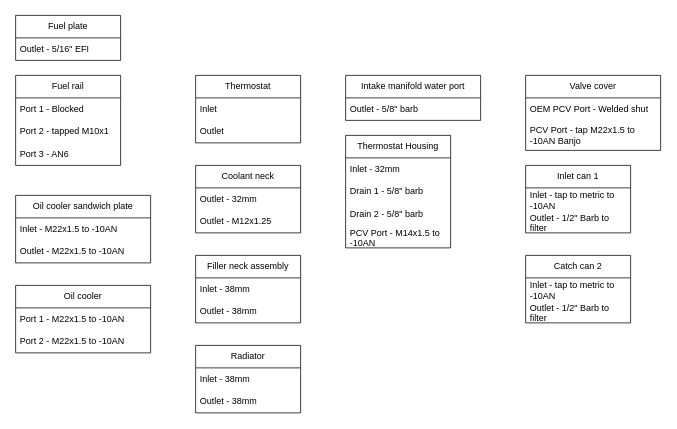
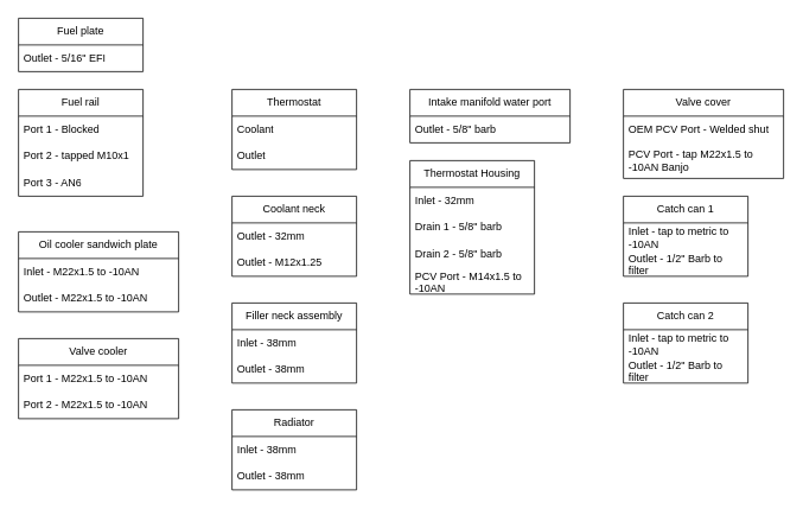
  <mxCell id="0" />
  <mxCell id="1" parent="0" />
  <mxCell id="2" value="Radiator" style="swimlane;fontStyle=0;childLayout=stackLayout;horizontal=1;startSize=30;horizontalStack=0;resizeParent=1;resizeParentMax=0;resizeLast=0;collapsible=1;marginBottom=0;whiteSpace=wrap;html=1;" vertex="1" parent="1"><mxGeometry x="260" y="460" width="140" height="90" as="geometry" /></mxCell>
  <mxCell id="3" value="Inlet - 38mm" style="text;strokeColor=none;fillColor=none;align=left;verticalAlign=middle;spacingLeft=4;spacingRight=4;overflow=hidden;points=[[0,0.5],[1,0.5]];portConstraint=eastwest;rotatable=0;whiteSpace=wrap;html=1;" vertex="1" parent="2"><mxGeometry y="30" width="140" height="30" as="geometry" /></mxCell>
  <mxCell id="4" value="Outlet - 38mm&lt;br&gt;" style="text;strokeColor=none;fillColor=none;align=left;verticalAlign=middle;spacingLeft=4;spacingRight=4;overflow=hidden;points=[[0,0.5],[1,0.5]];portConstraint=eastwest;rotatable=0;whiteSpace=wrap;html=1;" vertex="1" parent="2"><mxGeometry y="60" width="140" height="30" as="geometry" /></mxCell>
  <mxCell id="5" value="Coolant neck" style="swimlane;fontStyle=0;childLayout=stackLayout;horizontal=1;startSize=30;horizontalStack=0;resizeParent=1;resizeParentMax=0;resizeLast=0;collapsible=1;marginBottom=0;whiteSpace=wrap;html=1;" vertex="1" parent="1"><mxGeometry x="260" y="220" width="140" height="90" as="geometry" /></mxCell>
  <mxCell id="6" value="Outlet - 32mm" style="text;strokeColor=none;fillColor=none;align=left;verticalAlign=middle;spacingLeft=4;spacingRight=4;overflow=hidden;points=[[0,0.5],[1,0.5]];portConstraint=eastwest;rotatable=0;whiteSpace=wrap;html=1;" vertex="1" parent="5"><mxGeometry y="30" width="140" height="30" as="geometry" /></mxCell>
  <mxCell id="7" value="Outlet - M12x1.25" style="text;strokeColor=none;fillColor=none;align=left;verticalAlign=middle;spacingLeft=4;spacingRight=4;overflow=hidden;points=[[0,0.5],[1,0.5]];portConstraint=eastwest;rotatable=0;whiteSpace=wrap;html=1;" vertex="1" parent="5"><mxGeometry y="60" width="140" height="30" as="geometry" /></mxCell>
- <mxCell id="8" value="Inlet can 1" style="swimlane;fontStyle=0;childLayout=stackLayout;horizontal=1;startSize=30;horizontalStack=0;resizeParent=1;resizeParentMax=0;resizeLast=0;collapsible=1;marginBottom=0;whiteSpace=wrap;html=1;" vertex="1" parent="1"><mxGeometry x="700" y="220" width="140" height="90" as="geometry" /></mxCell>
+ <mxCell id="8" value="Catch can 1" style="swimlane;fontStyle=0;childLayout=stackLayout;horizontal=1;startSize=30;horizontalStack=0;resizeParent=1;resizeParentMax=0;resizeLast=0;collapsible=1;marginBottom=0;whiteSpace=wrap;html=1;" vertex="1" parent="1"><mxGeometry x="700" y="220" width="140" height="90" as="geometry" /></mxCell>
  <mxCell id="9" value="Inlet - tap to metric to -10AN" style="text;strokeColor=none;fillColor=none;align=left;verticalAlign=middle;spacingLeft=4;spacingRight=4;overflow=hidden;points=[[0,0.5],[1,0.5]];portConstraint=eastwest;rotatable=0;whiteSpace=wrap;html=1;" vertex="1" parent="8"><mxGeometry y="30" width="140" height="30" as="geometry" /></mxCell>
  <mxCell id="10" value="Outlet - 1/2&quot; Barb to filter" style="text;strokeColor=none;fillColor=none;align=left;verticalAlign=middle;spacingLeft=4;spacingRight=4;overflow=hidden;points=[[0,0.5],[1,0.5]];portConstraint=eastwest;rotatable=0;whiteSpace=wrap;html=1;" vertex="1" parent="8"><mxGeometry y="60" width="140" height="30" as="geometry" /></mxCell>
  <mxCell id="11" value="Catch can 2" style="swimlane;fontStyle=0;childLayout=stackLayout;horizontal=1;startSize=30;horizontalStack=0;resizeParent=1;resizeParentMax=0;resizeLast=0;collapsible=1;marginBottom=0;whiteSpace=wrap;html=1;" vertex="1" parent="1"><mxGeometry x="700" y="340" width="140" height="90" as="geometry" /></mxCell>
  <mxCell id="12" value="Inlet - tap to metric to -10AN" style="text;strokeColor=none;fillColor=none;align=left;verticalAlign=middle;spacingLeft=4;spacingRight=4;overflow=hidden;points=[[0,0.5],[1,0.5]];portConstraint=eastwest;rotatable=0;whiteSpace=wrap;html=1;" vertex="1" parent="11"><mxGeometry y="30" width="140" height="30" as="geometry" /></mxCell>
  <mxCell id="13" value="Outlet - 1/2&quot; Barb to filter" style="text;strokeColor=none;fillColor=none;align=left;verticalAlign=middle;spacingLeft=4;spacingRight=4;overflow=hidden;points=[[0,0.5],[1,0.5]];portConstraint=eastwest;rotatable=0;whiteSpace=wrap;html=1;" vertex="1" parent="11"><mxGeometry y="60" width="140" height="30" as="geometry" /></mxCell>
  <mxCell id="14" value="Fuel plate" style="swimlane;fontStyle=0;childLayout=stackLayout;horizontal=1;startSize=30;horizontalStack=0;resizeParent=1;resizeParentMax=0;resizeLast=0;collapsible=1;marginBottom=0;whiteSpace=wrap;html=1;" vertex="1" parent="1"><mxGeometry x="20" y="20" width="140" height="60" as="geometry" /></mxCell>
  <mxCell id="15" value="Outlet - 5/16&quot; EFI" style="text;strokeColor=none;fillColor=none;align=left;verticalAlign=middle;spacingLeft=4;spacingRight=4;overflow=hidden;points=[[0,0.5],[1,0.5]];portConstraint=eastwest;rotatable=0;whiteSpace=wrap;html=1;" vertex="1" parent="14"><mxGeometry y="30" width="140" height="30" as="geometry" /></mxCell>
  <mxCell id="16" value="Fuel rail" style="swimlane;fontStyle=0;childLayout=stackLayout;horizontal=1;startSize=30;horizontalStack=0;resizeParent=1;resizeParentMax=0;resizeLast=0;collapsible=1;marginBottom=0;whiteSpace=wrap;html=1;" vertex="1" parent="1"><mxGeometry x="20" y="100" width="140" height="120" as="geometry" /></mxCell>
  <mxCell id="17" value="Port 1 - Blocked" style="text;strokeColor=none;fillColor=none;align=left;verticalAlign=middle;spacingLeft=4;spacingRight=4;overflow=hidden;points=[[0,0.5],[1,0.5]];portConstraint=eastwest;rotatable=0;whiteSpace=wrap;html=1;" vertex="1" parent="16"><mxGeometry y="30" width="140" height="30" as="geometry" /></mxCell>
  <mxCell id="18" value="Port 2 - tapped M10x1" style="text;strokeColor=none;fillColor=none;align=left;verticalAlign=middle;spacingLeft=4;spacingRight=4;overflow=hidden;points=[[0,0.5],[1,0.5]];portConstraint=eastwest;rotatable=0;whiteSpace=wrap;html=1;" vertex="1" parent="16"><mxGeometry y="60" width="140" height="30" as="geometry" /></mxCell>
  <mxCell id="19" value="Port 3 - AN6" style="text;strokeColor=none;fillColor=none;align=left;verticalAlign=middle;spacingLeft=4;spacingRight=4;overflow=hidden;points=[[0,0.5],[1,0.5]];portConstraint=eastwest;rotatable=0;whiteSpace=wrap;html=1;" vertex="1" parent="16"><mxGeometry y="90" width="140" height="30" as="geometry" /></mxCell>
  <mxCell id="20" value="Thermostat Housing" style="swimlane;fontStyle=0;childLayout=stackLayout;horizontal=1;startSize=30;horizontalStack=0;resizeParent=1;resizeParentMax=0;resizeLast=0;collapsible=1;marginBottom=0;whiteSpace=wrap;html=1;" vertex="1" parent="1"><mxGeometry x="460" y="180" width="140" height="150" as="geometry" /></mxCell>
  <mxCell id="21" value="Inlet - 32mm" style="text;strokeColor=none;fillColor=none;align=left;verticalAlign=middle;spacingLeft=4;spacingRight=4;overflow=hidden;points=[[0,0.5],[1,0.5]];portConstraint=eastwest;rotatable=0;whiteSpace=wrap;html=1;" vertex="1" parent="20"><mxGeometry y="30" width="140" height="30" as="geometry" /></mxCell>
  <mxCell id="22" value="Drain 1 - 5/8&quot; barb" style="text;strokeColor=none;fillColor=none;align=left;verticalAlign=middle;spacingLeft=4;spacingRight=4;overflow=hidden;points=[[0,0.5],[1,0.5]];portConstraint=eastwest;rotatable=0;whiteSpace=wrap;html=1;" vertex="1" parent="20"><mxGeometry y="60" width="140" height="30" as="geometry" /></mxCell>
  <mxCell id="23" value="Drain 2 - 5/8&quot; barb" style="text;strokeColor=none;fillColor=none;align=left;verticalAlign=middle;spacingLeft=4;spacingRight=4;overflow=hidden;points=[[0,0.5],[1,0.5]];portConstraint=eastwest;rotatable=0;whiteSpace=wrap;html=1;" vertex="1" parent="20"><mxGeometry y="90" width="140" height="30" as="geometry" /></mxCell>
  <mxCell id="24" value="PCV Port - M14x1.5 to -10AN" style="text;strokeColor=none;fillColor=none;align=left;verticalAlign=middle;spacingLeft=4;spacingRight=4;overflow=hidden;points=[[0,0.5],[1,0.5]];portConstraint=eastwest;rotatable=0;whiteSpace=wrap;html=1;" vertex="1" parent="20"><mxGeometry y="120" width="140" height="30" as="geometry" /></mxCell>
  <mxCell id="25" value="Valve cover" style="swimlane;fontStyle=0;childLayout=stackLayout;horizontal=1;startSize=30;horizontalStack=0;resizeParent=1;resizeParentMax=0;resizeLast=0;collapsible=1;marginBottom=0;whiteSpace=wrap;html=1;" vertex="1" parent="1"><mxGeometry x="700" y="100" width="180" height="100" as="geometry" /></mxCell>
  <mxCell id="26" value="OEM PCV Port - Welded shut" style="text;strokeColor=none;fillColor=none;align=left;verticalAlign=middle;spacingLeft=4;spacingRight=4;overflow=hidden;points=[[0,0.5],[1,0.5]];portConstraint=eastwest;rotatable=0;whiteSpace=wrap;html=1;" vertex="1" parent="25"><mxGeometry y="30" width="180" height="30" as="geometry" /></mxCell>
  <mxCell id="27" value="PCV Port - tap M22x1.5 to -10AN Banjo" style="text;strokeColor=none;fillColor=none;align=left;verticalAlign=middle;spacingLeft=4;spacingRight=4;overflow=hidden;points=[[0,0.5],[1,0.5]];portConstraint=eastwest;rotatable=0;whiteSpace=wrap;html=1;" vertex="1" parent="25"><mxGeometry y="60" width="180" height="40" as="geometry" /></mxCell>
- <mxCell id="28" value="Oil cooler" style="swimlane;fontStyle=0;childLayout=stackLayout;horizontal=1;startSize=30;horizontalStack=0;resizeParent=1;resizeParentMax=0;resizeLast=0;collapsible=1;marginBottom=0;whiteSpace=wrap;html=1;" vertex="1" parent="1"><mxGeometry x="20" y="380" width="180" height="90" as="geometry" /></mxCell>
+ <mxCell id="28" value="Valve cooler" style="swimlane;fontStyle=0;childLayout=stackLayout;horizontal=1;startSize=30;horizontalStack=0;resizeParent=1;resizeParentMax=0;resizeLast=0;collapsible=1;marginBottom=0;whiteSpace=wrap;html=1;" vertex="1" parent="1"><mxGeometry x="20" y="380" width="180" height="90" as="geometry" /></mxCell>
  <mxCell id="29" value="Port 1 - M22x1.5 to -10AN" style="text;strokeColor=none;fillColor=none;align=left;verticalAlign=middle;spacingLeft=4;spacingRight=4;overflow=hidden;points=[[0,0.5],[1,0.5]];portConstraint=eastwest;rotatable=0;whiteSpace=wrap;html=1;" vertex="1" parent="28"><mxGeometry y="30" width="180" height="30" as="geometry" /></mxCell>
  <mxCell id="30" value="Port 2 - M22x1.5 to -10AN" style="text;strokeColor=none;fillColor=none;align=left;verticalAlign=middle;spacingLeft=4;spacingRight=4;overflow=hidden;points=[[0,0.5],[1,0.5]];portConstraint=eastwest;rotatable=0;whiteSpace=wrap;html=1;" vertex="1" parent="28"><mxGeometry y="60" width="180" height="30" as="geometry" /></mxCell>
  <mxCell id="31" value="Oil cooler sandwich plate" style="swimlane;fontStyle=0;childLayout=stackLayout;horizontal=1;startSize=30;horizontalStack=0;resizeParent=1;resizeParentMax=0;resizeLast=0;collapsible=1;marginBottom=0;whiteSpace=wrap;html=1;" vertex="1" parent="1"><mxGeometry x="20" y="260" width="180" height="90" as="geometry" /></mxCell>
  <mxCell id="32" value="Inlet - M22x1.5 to -10AN&lt;br&gt;" style="text;strokeColor=none;fillColor=none;align=left;verticalAlign=middle;spacingLeft=4;spacingRight=4;overflow=hidden;points=[[0,0.5],[1,0.5]];portConstraint=eastwest;rotatable=0;whiteSpace=wrap;html=1;" vertex="1" parent="31"><mxGeometry y="30" width="180" height="30" as="geometry" /></mxCell>
  <mxCell id="33" value="Outlet - M22x1.5 to -10AN" style="text;strokeColor=none;fillColor=none;align=left;verticalAlign=middle;spacingLeft=4;spacingRight=4;overflow=hidden;points=[[0,0.5],[1,0.5]];portConstraint=eastwest;rotatable=0;whiteSpace=wrap;html=1;" vertex="1" parent="31"><mxGeometry y="60" width="180" height="30" as="geometry" /></mxCell>
  <mxCell id="34" value="Thermostat" style="swimlane;fontStyle=0;childLayout=stackLayout;horizontal=1;startSize=30;horizontalStack=0;resizeParent=1;resizeParentMax=0;resizeLast=0;collapsible=1;marginBottom=0;whiteSpace=wrap;html=1;" vertex="1" parent="1"><mxGeometry x="260" y="100" width="140" height="90" as="geometry" /></mxCell>
- <mxCell id="35" value="Inlet" style="text;strokeColor=none;fillColor=none;align=left;verticalAlign=middle;spacingLeft=4;spacingRight=4;overflow=hidden;points=[[0,0.5],[1,0.5]];portConstraint=eastwest;rotatable=0;whiteSpace=wrap;html=1;" vertex="1" parent="34"><mxGeometry y="30" width="140" height="30" as="geometry" /></mxCell>
+ <mxCell id="35" value="Coolant" style="text;strokeColor=none;fillColor=none;align=left;verticalAlign=middle;spacingLeft=4;spacingRight=4;overflow=hidden;points=[[0,0.5],[1,0.5]];portConstraint=eastwest;rotatable=0;whiteSpace=wrap;html=1;" vertex="1" parent="34"><mxGeometry y="30" width="140" height="30" as="geometry" /></mxCell>
  <mxCell id="36" value="Outlet" style="text;strokeColor=none;fillColor=none;align=left;verticalAlign=middle;spacingLeft=4;spacingRight=4;overflow=hidden;points=[[0,0.5],[1,0.5]];portConstraint=eastwest;rotatable=0;whiteSpace=wrap;html=1;" vertex="1" parent="34"><mxGeometry y="60" width="140" height="30" as="geometry" /></mxCell>
  <mxCell id="37" value="Intake manifold water port" style="swimlane;fontStyle=0;childLayout=stackLayout;horizontal=1;startSize=30;horizontalStack=0;resizeParent=1;resizeParentMax=0;resizeLast=0;collapsible=1;marginBottom=0;whiteSpace=wrap;html=1;" vertex="1" parent="1"><mxGeometry x="460" y="100" width="180" height="60" as="geometry" /></mxCell>
  <mxCell id="38" value="Outlet - 5/8&quot; barb" style="text;strokeColor=none;fillColor=none;align=left;verticalAlign=middle;spacingLeft=4;spacingRight=4;overflow=hidden;points=[[0,0.5],[1,0.5]];portConstraint=eastwest;rotatable=0;whiteSpace=wrap;html=1;" vertex="1" parent="37"><mxGeometry y="30" width="180" height="30" as="geometry" /></mxCell>
  <mxCell id="39" value="Filler neck assembly" style="swimlane;fontStyle=0;childLayout=stackLayout;horizontal=1;startSize=30;horizontalStack=0;resizeParent=1;resizeParentMax=0;resizeLast=0;collapsible=1;marginBottom=0;whiteSpace=wrap;html=1;" vertex="1" parent="1"><mxGeometry x="260" y="340" width="140" height="90" as="geometry" /></mxCell>
  <mxCell id="40" value="Inlet - 38mm" style="text;strokeColor=none;fillColor=none;align=left;verticalAlign=middle;spacingLeft=4;spacingRight=4;overflow=hidden;points=[[0,0.5],[1,0.5]];portConstraint=eastwest;rotatable=0;whiteSpace=wrap;html=1;" vertex="1" parent="39"><mxGeometry y="30" width="140" height="30" as="geometry" /></mxCell>
  <mxCell id="41" value="Outlet - 38mm&lt;br&gt;" style="text;strokeColor=none;fillColor=none;align=left;verticalAlign=middle;spacingLeft=4;spacingRight=4;overflow=hidden;points=[[0,0.5],[1,0.5]];portConstraint=eastwest;rotatable=0;whiteSpace=wrap;html=1;" vertex="1" parent="39"><mxGeometry y="60" width="140" height="30" as="geometry" /></mxCell>
